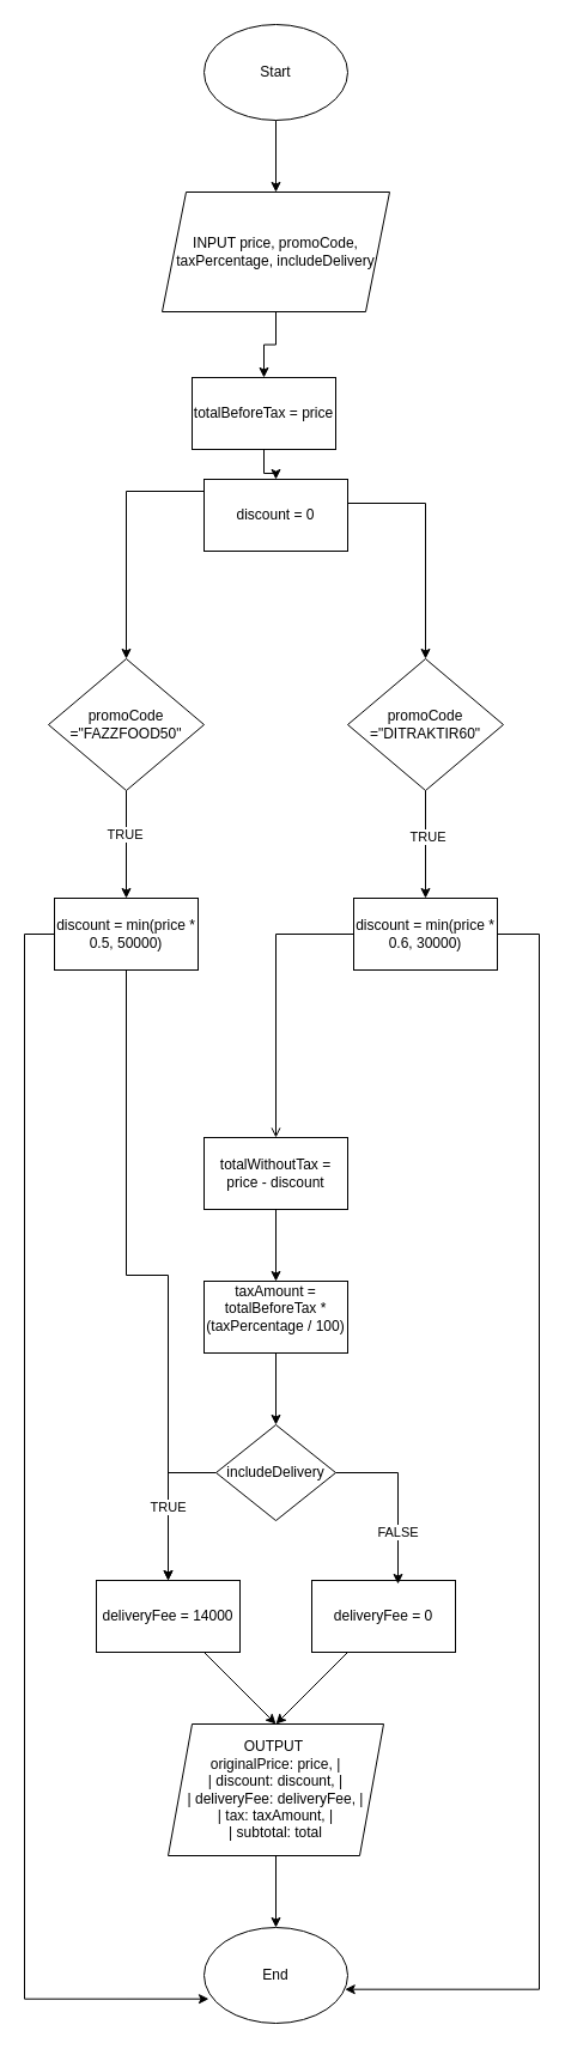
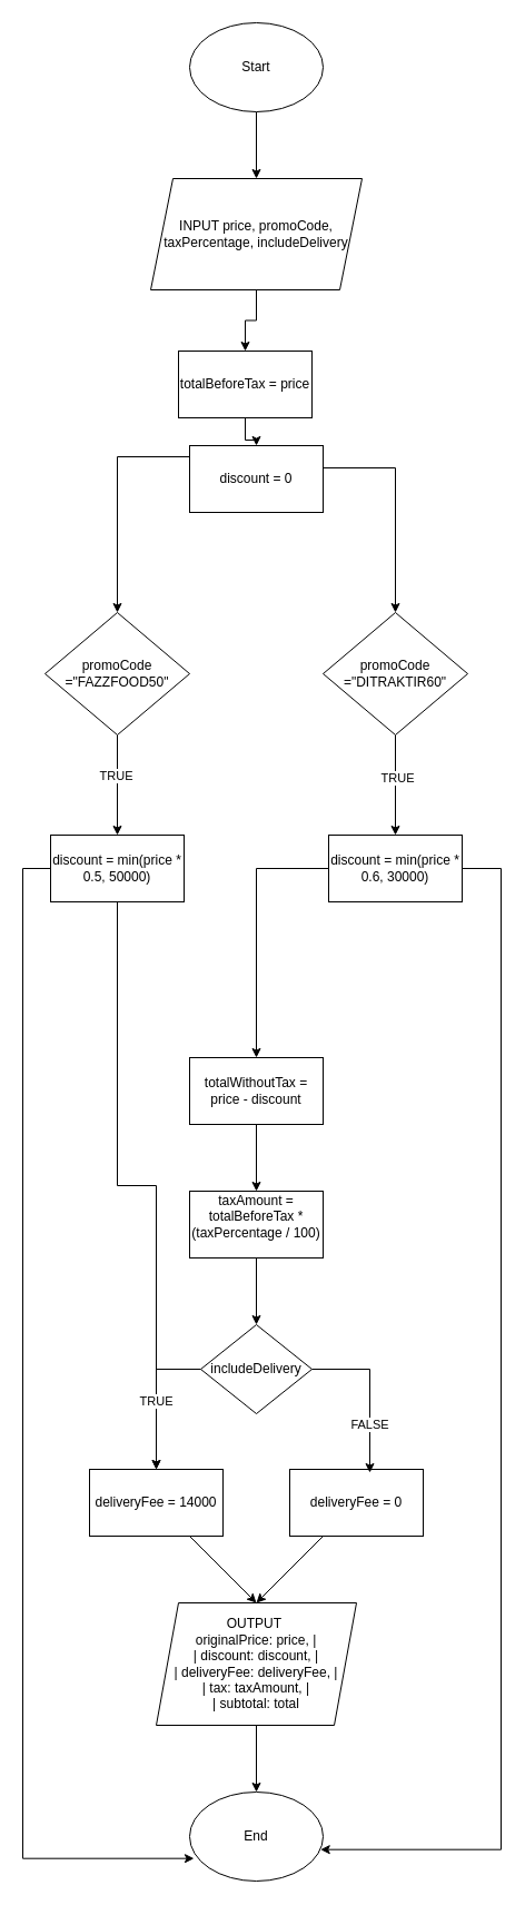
  <mxCell id="0" />
  <mxCell id="1" parent="0" />
  <mxCell id="2" style="edgeStyle=orthogonalEdgeStyle;rounded=0;orthogonalLoop=1;jettySize=auto;html=1;" edge="1" parent="1" source="3" target="5"><mxGeometry relative="1" as="geometry" /></mxCell>
  <mxCell id="3" value="Start" style="ellipse;whiteSpace=wrap;html=1;" vertex="1" parent="1"><mxGeometry x="170" y="20" width="120" height="80" as="geometry" /></mxCell>
  <mxCell id="4" style="edgeStyle=orthogonalEdgeStyle;rounded=0;orthogonalLoop=1;jettySize=auto;html=1;" edge="1" parent="1" source="5" target="22"><mxGeometry relative="1" as="geometry" /></mxCell>
  <mxCell id="5" value="INPUT price, promoCode, taxPercentage, includeDelivery" style="shape=parallelogram;perimeter=parallelogramPerimeter;whiteSpace=wrap;html=1;fixedSize=1;" vertex="1" parent="1"><mxGeometry x="135" y="160" width="190" height="100" as="geometry" /></mxCell>
  <mxCell id="6" style="edgeStyle=orthogonalEdgeStyle;rounded=0;orthogonalLoop=1;jettySize=auto;html=1;entryX=0.5;entryY=0;entryDx=0;entryDy=0;" edge="1" parent="1" source="8" target="11"><mxGeometry relative="1" as="geometry"><Array as="points"><mxPoint x="105" y="410" /></Array></mxGeometry></mxCell>
  <mxCell id="7" style="edgeStyle=orthogonalEdgeStyle;rounded=0;orthogonalLoop=1;jettySize=auto;html=1;" edge="1" parent="1" source="8" target="16"><mxGeometry relative="1" as="geometry"><mxPoint x="360" y="550" as="targetPoint" /><Array as="points"><mxPoint x="355" y="420" /></Array></mxGeometry></mxCell>
  <mxCell id="8" value="discount = 0" style="rounded=0;whiteSpace=wrap;html=1;" vertex="1" parent="1"><mxGeometry x="170" width="120" height="60" as="geometry" y="400" /></mxCell>
  <mxCell id="9" style="edgeStyle=orthogonalEdgeStyle;rounded=0;orthogonalLoop=1;jettySize=auto;html=1;" edge="1" parent="1" source="11" target="13"><mxGeometry relative="1" as="geometry" /></mxCell>
  <mxCell id="10" value="TRUE" style="edgeLabel;html=1;align=center;verticalAlign=middle;resizable=0;points=[];" connectable="0" vertex="1" parent="9"><mxGeometry x="-0.207" y="-2" relative="1" as="geometry"><mxPoint as="offset" /></mxGeometry></mxCell>
  <mxCell id="11" value="promoCode =&quot;FAZZFOOD50&quot;" style="rhombus;whiteSpace=wrap;html=1;" vertex="1" parent="1"><mxGeometry x="40" y="550" width="130" height="110" as="geometry" /></mxCell>
  <mxCell id="12" style="edgeStyle=orthogonalEdgeStyle;rounded=0;orthogonalLoop=1;jettySize=auto;html=1;" edge="1" parent="1" source="13" target="29"><mxGeometry relative="1" as="geometry" /></mxCell>
  <mxCell id="13" value="discount = min(price * 0.5, 50000)    " style="rounded=0;whiteSpace=wrap;html=1;" vertex="1" parent="1"><mxGeometry x="45" y="750" width="120" height="60" as="geometry" /></mxCell>
  <mxCell id="14" style="edgeStyle=orthogonalEdgeStyle;rounded=0;orthogonalLoop=1;jettySize=auto;html=1;" edge="1" parent="1" source="16" target="18"><mxGeometry relative="1" as="geometry" /></mxCell>
  <mxCell id="15" value="TRUE" style="edgeLabel;html=1;align=center;verticalAlign=middle;resizable=0;points=[];" connectable="0" vertex="1" parent="14"><mxGeometry x="-0.163" y="1" relative="1" as="geometry"><mxPoint as="offset" /></mxGeometry></mxCell>
  <mxCell id="16" value="promoCode =&quot;DITRAKTIR60&quot;" style="rhombus;whiteSpace=wrap;html=1;" vertex="1" parent="1"><mxGeometry x="290" y="550" width="130" height="110" as="geometry" /></mxCell>
- <mxCell id="17" style="edgeStyle=orthogonalEdgeStyle;rounded=0;orthogonalLoop=1;jettySize=auto;html=1;entryX=0.5;entryY=0;entryDx=0;entryDy=0;endArrow=open;" edge="1" parent="1" source="18" target="20"><mxGeometry relative="1" as="geometry" /></mxCell>
+ <mxCell id="17" style="edgeStyle=orthogonalEdgeStyle;rounded=0;orthogonalLoop=1;jettySize=auto;html=1;entryX=0.5;entryY=0;entryDx=0;entryDy=0;" edge="1" parent="1" source="18" target="20"><mxGeometry relative="1" as="geometry" /></mxCell>
  <mxCell id="18" value="discount = min(price * 0.6, 30000)    " style="rounded=0;whiteSpace=wrap;html=1;" vertex="1" parent="1"><mxGeometry x="295" y="750" width="120" height="60" as="geometry" /></mxCell>
  <mxCell id="19" style="edgeStyle=orthogonalEdgeStyle;rounded=0;orthogonalLoop=1;jettySize=auto;html=1;entryX=0.5;entryY=0;entryDx=0;entryDy=0;" edge="1" parent="1" source="20" target="24"><mxGeometry relative="1" as="geometry" /></mxCell>
  <mxCell id="20" value="totalWithoutTax = price - discount    " style="rounded=0;whiteSpace=wrap;html=1;" vertex="1" parent="1"><mxGeometry x="170" y="950" width="120" height="60" as="geometry" /></mxCell>
  <mxCell id="21" style="edgeStyle=orthogonalEdgeStyle;rounded=0;orthogonalLoop=1;jettySize=auto;html=1;entryX=0.5;entryY=0;entryDx=0;entryDy=0;" edge="1" parent="1" source="22" target="8"><mxGeometry relative="1" as="geometry" /></mxCell>
  <mxCell id="22" value="totalBeforeTax = price" style="rounded=0;whiteSpace=wrap;html=1;" vertex="1" parent="1"><mxGeometry x="160" y="315" width="120" height="60" as="geometry" /></mxCell>
  <mxCell id="23" style="edgeStyle=orthogonalEdgeStyle;rounded=0;orthogonalLoop=1;jettySize=auto;html=1;" edge="1" parent="1" source="24" target="27"><mxGeometry relative="1" as="geometry" /></mxCell>
  <mxCell id="24" value="&#10;taxAmount = totalBeforeTax * (taxPercentage / 100)&#10;&#10;" style="rounded=0;whiteSpace=wrap;html=1;" vertex="1" parent="1"><mxGeometry x="170" y="1070" width="120" height="60" as="geometry" /></mxCell>
  <mxCell id="25" style="edgeStyle=orthogonalEdgeStyle;rounded=0;orthogonalLoop=1;jettySize=auto;html=1;entryX=0.5;entryY=0;entryDx=0;entryDy=0;" edge="1" parent="1" source="27" target="29"><mxGeometry relative="1" as="geometry"><Array as="points"><mxPoint x="140" y="1230" /></Array></mxGeometry></mxCell>
  <mxCell id="26" value="TRUE" style="edgeLabel;html=1;align=center;verticalAlign=middle;resizable=0;points=[];" connectable="0" vertex="1" parent="25"><mxGeometry x="0.041" y="-1" relative="1" as="geometry"><mxPoint as="offset" /></mxGeometry></mxCell>
  <mxCell id="27" value="includeDelivery" style="rhombus;whiteSpace=wrap;html=1;" vertex="1" parent="1"><mxGeometry x="180" y="1190" width="100" height="80" as="geometry" /></mxCell>
  <mxCell id="28" style="rounded=0;orthogonalLoop=1;jettySize=auto;html=1;entryX=0.5;entryY=0;entryDx=0;entryDy=0;" edge="1" parent="1" source="29" target="35"><mxGeometry relative="1" as="geometry" /></mxCell>
  <mxCell id="29" value="deliveryFee = 14000" style="rounded=0;whiteSpace=wrap;html=1;" vertex="1" parent="1"><mxGeometry x="80" y="1320" width="120" height="60" as="geometry" /></mxCell>
  <mxCell id="30" style="rounded=0;orthogonalLoop=1;jettySize=auto;html=1;entryX=0.5;entryY=0;entryDx=0;entryDy=0;" edge="1" parent="1" source="31" target="35"><mxGeometry relative="1" as="geometry" /></mxCell>
  <mxCell id="31" value="deliveryFee = 0" style="rounded=0;whiteSpace=wrap;html=1;" vertex="1" parent="1"><mxGeometry x="260" y="1320" width="120" height="60" as="geometry" /></mxCell>
  <mxCell id="32" style="edgeStyle=orthogonalEdgeStyle;rounded=0;orthogonalLoop=1;jettySize=auto;html=1;entryX=0.6;entryY=0.05;entryDx=0;entryDy=0;entryPerimeter=0;" edge="1" parent="1" source="27" target="31"><mxGeometry relative="1" as="geometry"><Array as="points"><mxPoint x="332" y="1230" /></Array></mxGeometry></mxCell>
  <mxCell id="33" value="FALSE" style="edgeLabel;html=1;align=center;verticalAlign=middle;resizable=0;points=[];" connectable="0" vertex="1" parent="32"><mxGeometry x="0.389" y="-1" relative="1" as="geometry"><mxPoint as="offset" /></mxGeometry></mxCell>
  <mxCell id="34" style="edgeStyle=orthogonalEdgeStyle;rounded=0;orthogonalLoop=1;jettySize=auto;html=1;" edge="1" parent="1" source="35" target="36"><mxGeometry relative="1" as="geometry" /></mxCell>
  <mxCell id="35" value="OUTPUT&amp;nbsp;&lt;div&gt;originalPrice: price,                          |&lt;br/&gt;|    discount: discount,                            |&lt;br/&gt;|    deliveryFee: deliveryFee,                      |&lt;br/&gt;|    tax: taxAmount,                                |&lt;br/&gt;|    subtotal: total  &lt;/div&gt;" style="shape=parallelogram;perimeter=parallelogramPerimeter;whiteSpace=wrap;html=1;fixedSize=1;" vertex="1" parent="1"><mxGeometry x="140" y="1440" width="180" height="110" as="geometry" /></mxCell>
  <mxCell id="36" value="End" style="ellipse;whiteSpace=wrap;html=1;" vertex="1" parent="1"><mxGeometry x="170" y="1610" width="120" height="80" as="geometry" /></mxCell>
  <mxCell id="37" style="edgeStyle=orthogonalEdgeStyle;rounded=0;orthogonalLoop=1;jettySize=auto;html=1;entryX=0.033;entryY=0.746;entryDx=0;entryDy=0;entryPerimeter=0;" edge="1" parent="1" source="13" target="36"><mxGeometry relative="1" as="geometry"><Array as="points"><mxPoint x="20" y="780" /><mxPoint x="20" y="1670" /></Array></mxGeometry></mxCell>
  <mxCell id="38" style="edgeStyle=orthogonalEdgeStyle;rounded=0;orthogonalLoop=1;jettySize=auto;html=1;entryX=0.981;entryY=0.646;entryDx=0;entryDy=0;entryPerimeter=0;" edge="1" parent="1" source="18" target="36"><mxGeometry relative="1" as="geometry"><Array as="points"><mxPoint x="450" y="780" /><mxPoint x="450" y="1662" /></Array></mxGeometry></mxCell>
